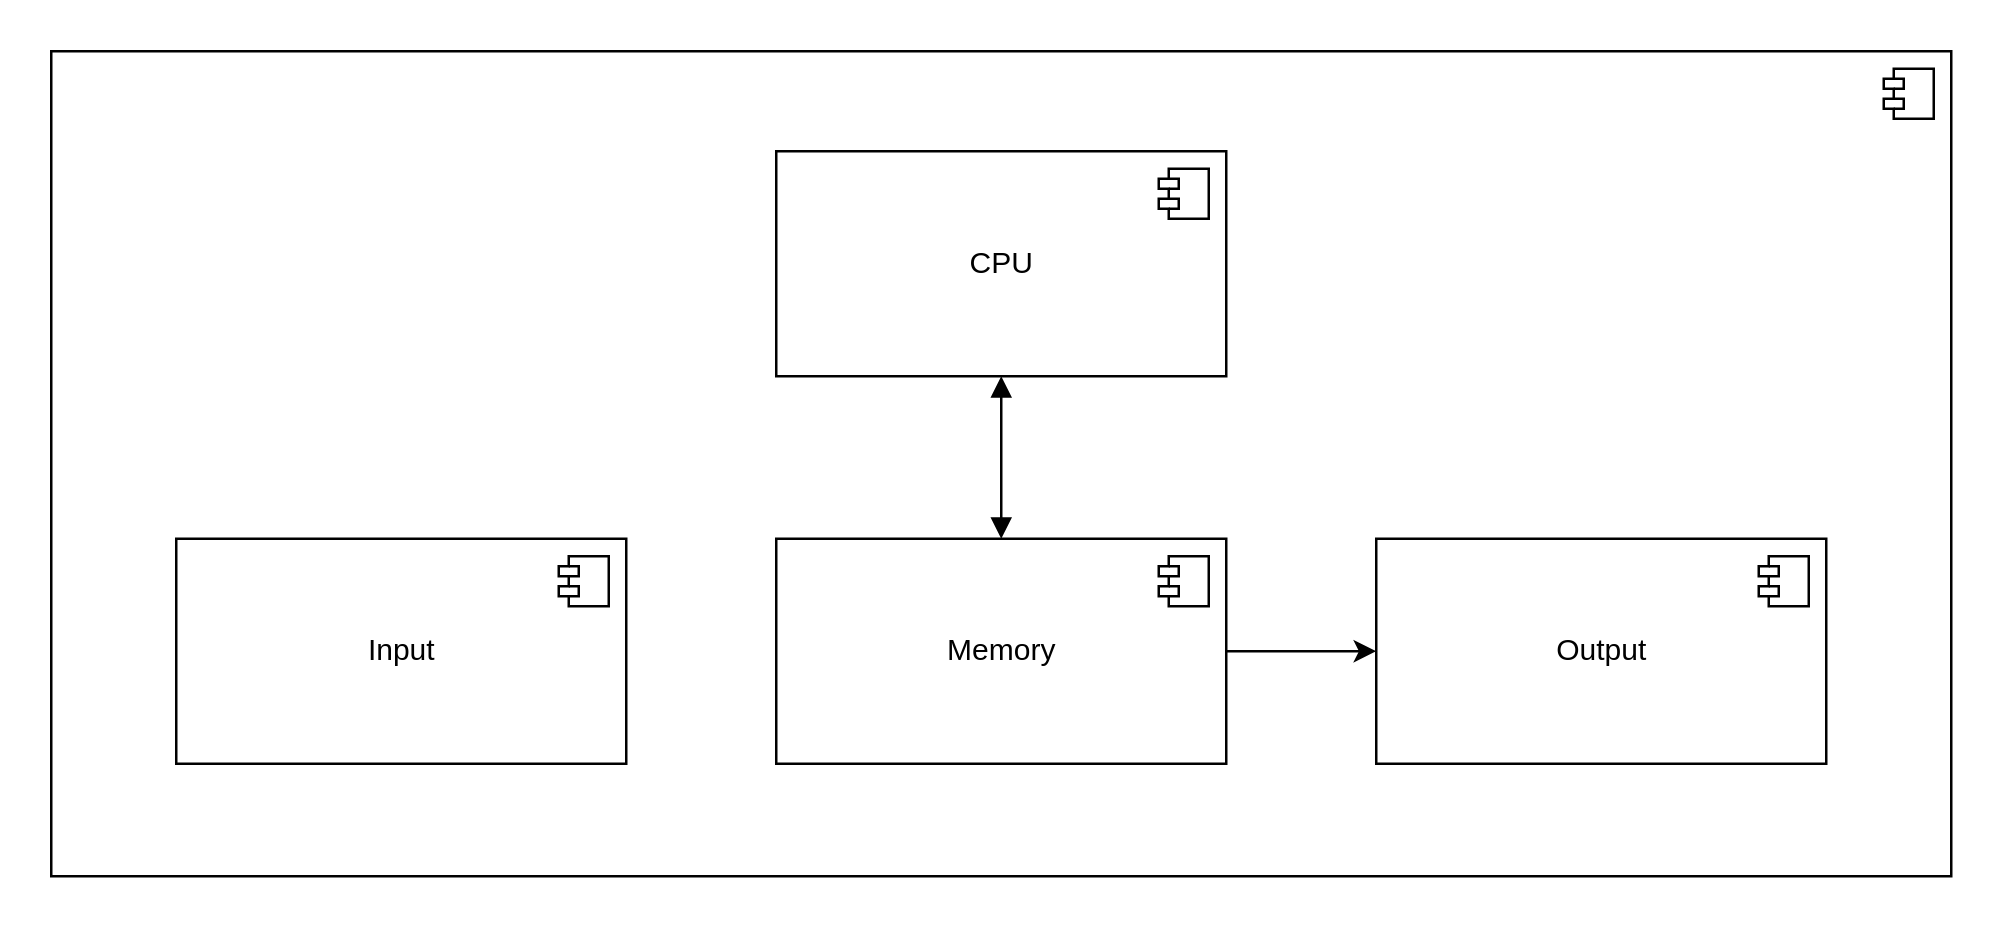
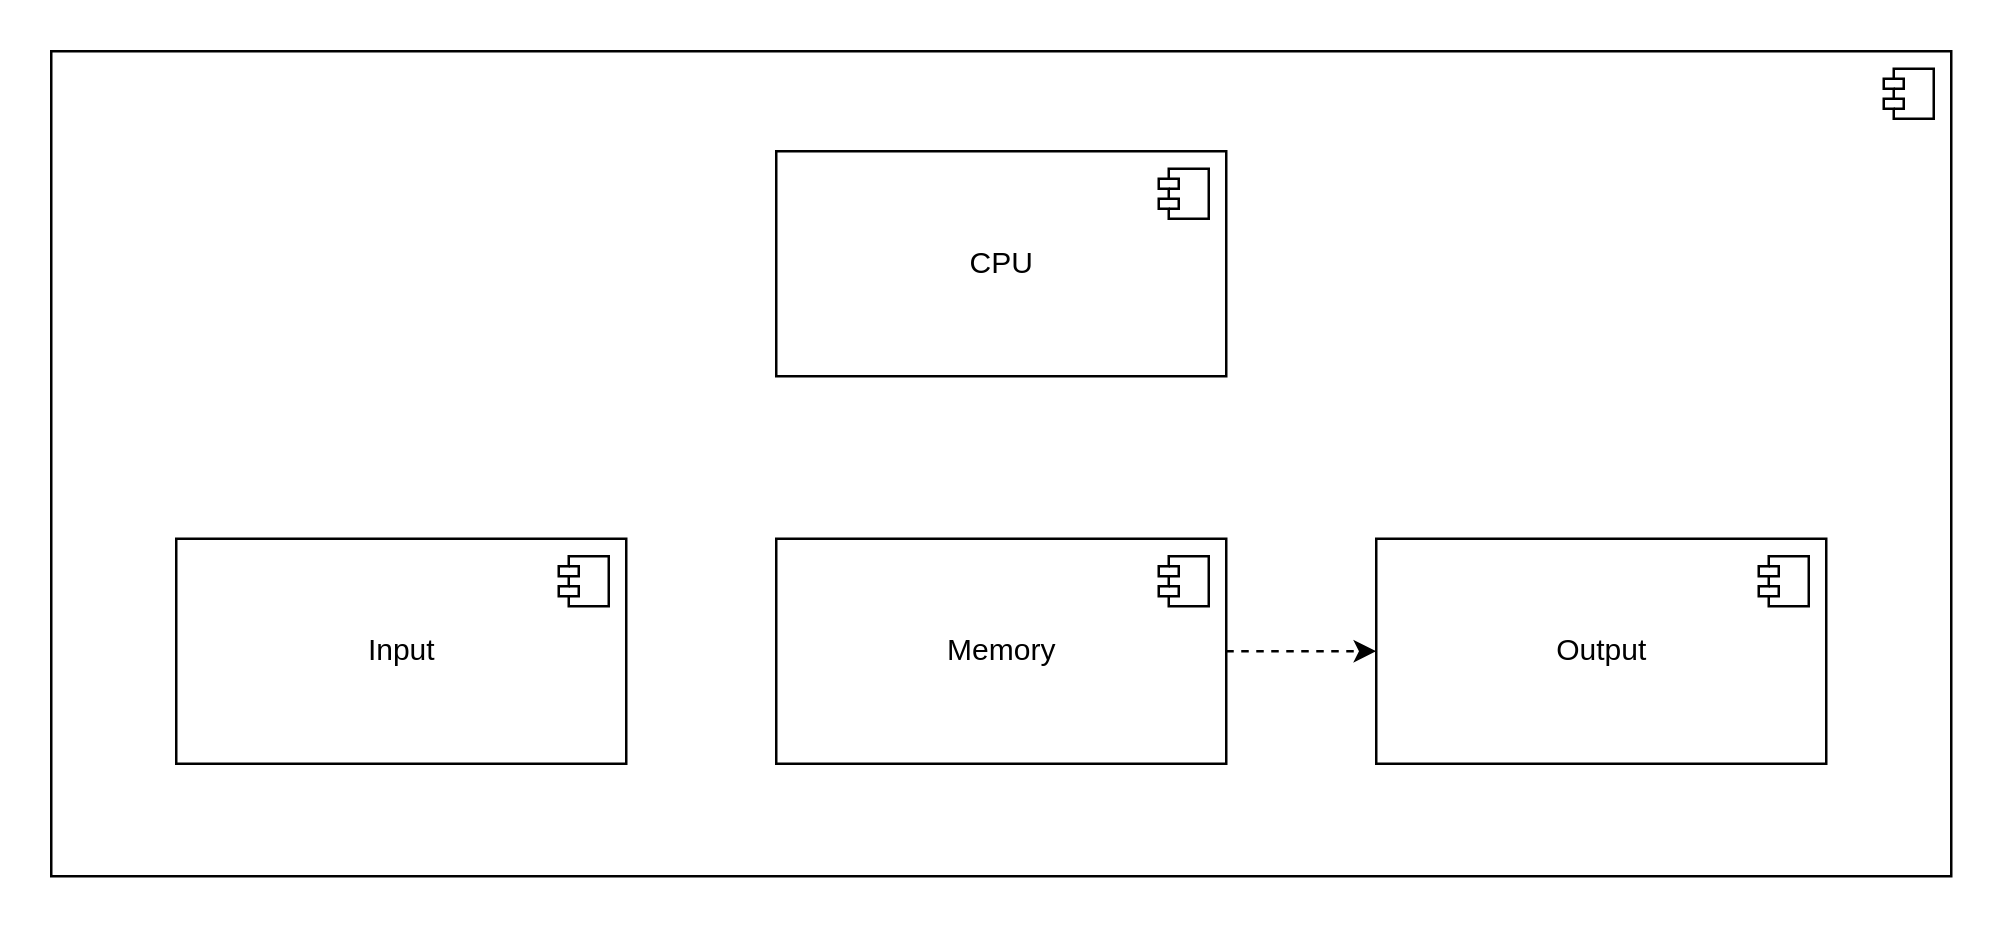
  <mxCell id="0" />
  <mxCell id="1" parent="0" />
  <mxCell id="2" value="" style="html=1;dropTarget=0;align=right;" vertex="1" parent="1"><mxGeometry x="20" y="20" width="760" height="330" as="geometry" /></mxCell>
  <mxCell id="3" value="" style="shape=module;jettyWidth=8;jettyHeight=4;" vertex="1" parent="2"><mxGeometry x="1" width="20" height="20" relative="1" as="geometry"><mxPoint x="-27" y="7" as="offset" /></mxGeometry></mxCell>
  <mxCell id="4" value="CPU" style="html=1;dropTarget=0;" vertex="1" parent="1"><mxGeometry x="310" y="60" width="180" height="90" as="geometry" /></mxCell>
  <mxCell id="5" value="" style="shape=module;jettyWidth=8;jettyHeight=4;" vertex="1" parent="4"><mxGeometry x="1" width="20" height="20" relative="1" as="geometry"><mxPoint x="-27" y="7" as="offset" /></mxGeometry></mxCell>
  <mxCell id="6" value="Output" style="html=1;dropTarget=0;" vertex="1" parent="1"><mxGeometry x="550" y="215" width="180" height="90" as="geometry" /></mxCell>
  <mxCell id="7" value="" style="shape=module;jettyWidth=8;jettyHeight=4;" vertex="1" parent="6"><mxGeometry x="1" width="20" height="20" relative="1" as="geometry"><mxPoint x="-27" y="7" as="offset" /></mxGeometry></mxCell>
- <mxCell id="8" value="" style="edgeStyle=orthogonalEdgeStyle;rounded=0;orthogonalLoop=1;jettySize=auto;html=1;" edge="1" parent="1" source="9" target="6"><mxGeometry relative="1" as="geometry" /></mxCell>
+ <mxCell id="8" value="" style="edgeStyle=orthogonalEdgeStyle;rounded=0;orthogonalLoop=1;jettySize=auto;html=1;dashed=1;" edge="1" parent="1" source="9" target="6"><mxGeometry relative="1" as="geometry" /></mxCell>
  <mxCell id="9" value="Memory" style="html=1;dropTarget=0;" vertex="1" parent="1"><mxGeometry x="310" y="215" width="180" height="90" as="geometry" /></mxCell>
  <mxCell id="10" value="" style="shape=module;jettyWidth=8;jettyHeight=4;" vertex="1" parent="9"><mxGeometry x="1" width="20" height="20" relative="1" as="geometry"><mxPoint x="-27" y="7" as="offset" /></mxGeometry></mxCell>
  <mxCell id="11" value="Input" style="html=1;dropTarget=0;" vertex="1" parent="1"><mxGeometry x="70" y="215" width="180" height="90" as="geometry" /></mxCell>
  <mxCell id="12" value="" style="shape=module;jettyWidth=8;jettyHeight=4;" vertex="1" parent="11"><mxGeometry x="1" width="20" height="20" relative="1" as="geometry"><mxPoint x="-27" y="7" as="offset" /></mxGeometry></mxCell>
- <mxCell id="13" value="" style="endArrow=block;startArrow=block;endFill=1;startFill=1;html=1;rounded=0;exitX=0.5;exitY=1;exitDx=0;exitDy=0;entryX=0.5;entryY=0;entryDx=0;entryDy=0;" edge="1" parent="1" source="4" target="9"><mxGeometry width="160" relative="1" as="geometry"><mxPoint x="360" y="270" as="sourcePoint" /><mxPoint x="520" y="270" as="targetPoint" /></mxGeometry></mxCell>
